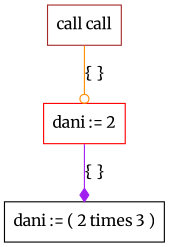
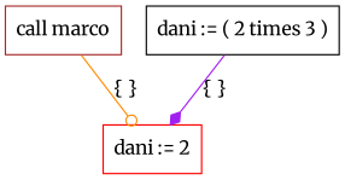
  digraph {
    fontname=Merriweather
    node [fontname=Merriweather shape=record]
    edge [fontname=Merriweather]
-   n1 [color=brown label="call call"]
+   n1 [color=brown label="call marco"]
    n2 [color=red label="dani := 2"]
    n3 [color=black label="dani := ( 2 times 3 )"]
    n1 -> n2 [arrowhead=odot color=darkorange label="{ }"]
-   n2 -> n3 [arrowhead=diamond color=purple label="{ }"]
+   n3 -> n2 [arrowhead=diamond color=purple label="{ }"]
  }
